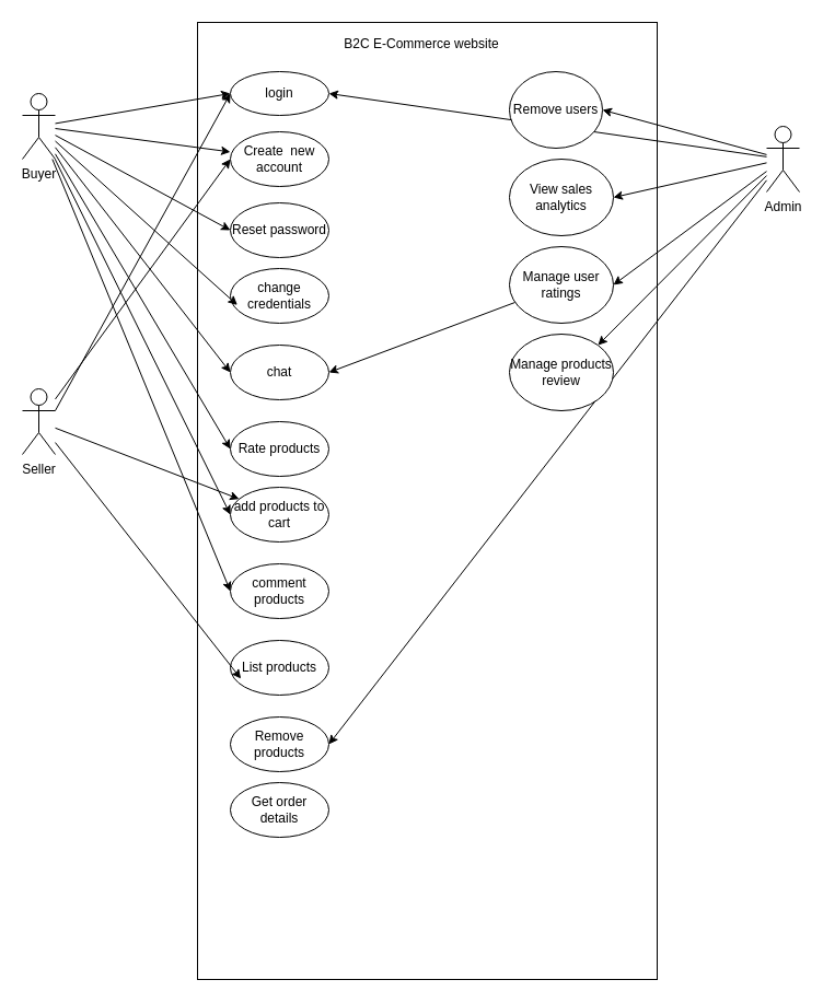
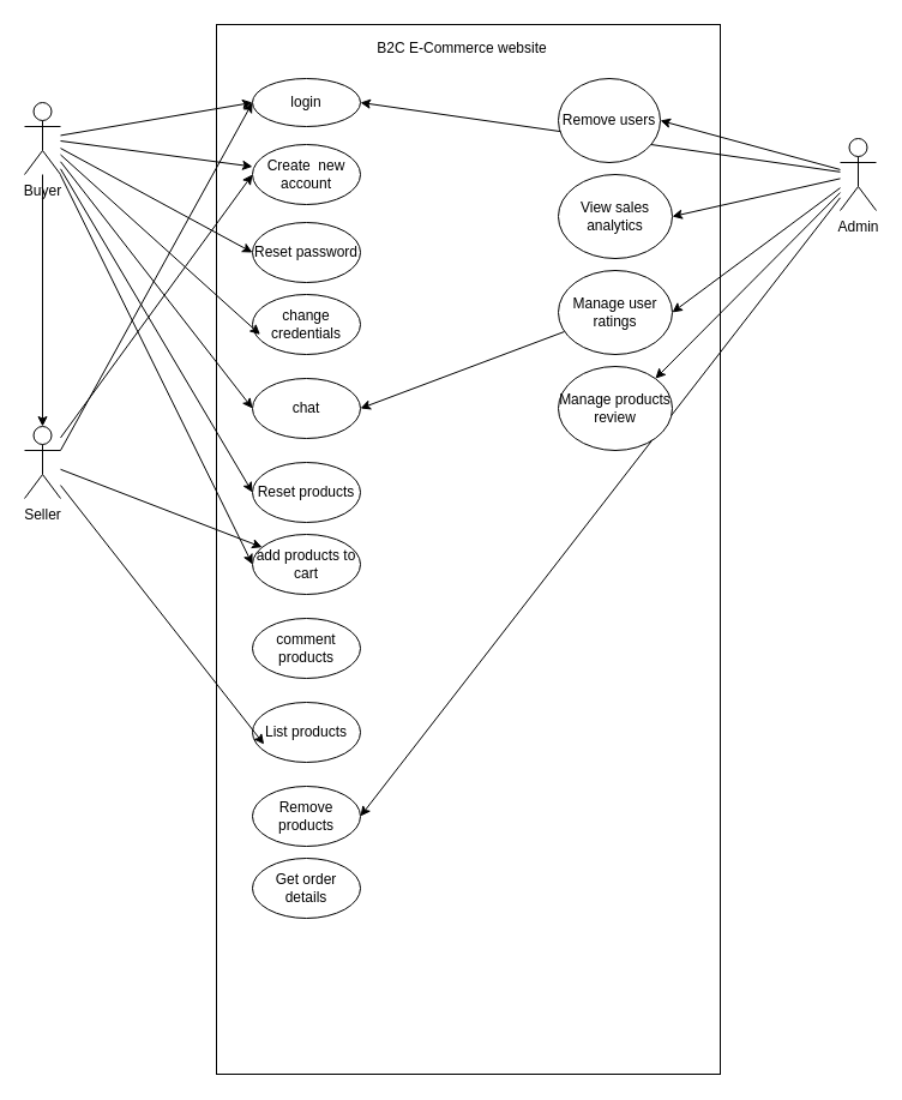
  <mxCell id="0" />
  <mxCell id="1" parent="0" />
  <mxCell id="2" value="" style="rounded=0;whiteSpace=wrap;html=1;" parent="1" vertex="1"><mxGeometry x="180" y="20" width="420" height="875" as="geometry" /></mxCell>
  <mxCell id="3" style="rounded=0;orthogonalLoop=1;jettySize=auto;html=1;entryX=0;entryY=0.5;entryDx=0;entryDy=0;" parent="1" source="9" target="20" edge="1"><mxGeometry relative="1" as="geometry" /></mxCell>
  <mxCell id="4" style="rounded=0;orthogonalLoop=1;jettySize=auto;html=1;entryX=0;entryY=0.5;entryDx=0;entryDy=0;" parent="1" source="9" target="25" edge="1"><mxGeometry relative="1" as="geometry" /></mxCell>
  <mxCell id="5" style="edgeStyle=none;rounded=0;orthogonalLoop=1;jettySize=auto;html=1;entryX=0;entryY=0.5;entryDx=0;entryDy=0;" parent="1" source="9" target="23" edge="1"><mxGeometry relative="1" as="geometry" /></mxCell>
  <mxCell id="6" style="edgeStyle=none;rounded=0;orthogonalLoop=1;jettySize=auto;html=1;entryX=0;entryY=0.5;entryDx=0;entryDy=0;" parent="1" source="9" target="29" edge="1"><mxGeometry relative="1" as="geometry" /></mxCell>
  <mxCell id="7" style="edgeStyle=none;rounded=0;orthogonalLoop=1;jettySize=auto;html=1;entryX=0;entryY=0.5;entryDx=0;entryDy=0;" parent="1" source="9" target="24" edge="1"><mxGeometry relative="1" as="geometry" /></mxCell>
- <mxCell id="8" style="edgeStyle=none;rounded=0;orthogonalLoop=1;jettySize=auto;html=1;entryX=0;entryY=0.5;entryDx=0;entryDy=0;" parent="1" source="9" target="22" edge="1"><mxGeometry relative="1" as="geometry" /></mxCell>
+ <mxCell id="8" style="edgeStyle=none;rounded=0;orthogonalLoop=1;jettySize=auto;html=1;" parent="1" source="9" target="12" edge="1"><mxGeometry relative="1" as="geometry" /></mxCell>
  <mxCell id="9" value="Buyer" style="shape=umlActor;verticalLabelPosition=bottom;verticalAlign=top;html=1;outlineConnect=0;" parent="1" vertex="1"><mxGeometry x="20" y="85" width="30" height="60" as="geometry" /></mxCell>
  <mxCell id="10" style="edgeStyle=none;rounded=0;orthogonalLoop=1;jettySize=auto;html=1;exitX=1;exitY=0.333;exitDx=0;exitDy=0;exitPerimeter=0;" parent="1" source="12" edge="1"><mxGeometry relative="1" as="geometry"><mxPoint x="210" y="85" as="targetPoint" /></mxGeometry></mxCell>
  <mxCell id="11" style="edgeStyle=none;rounded=0;orthogonalLoop=1;jettySize=auto;html=1;entryX=0;entryY=0.5;entryDx=0;entryDy=0;" parent="1" source="12" target="21" edge="1"><mxGeometry relative="1" as="geometry" /></mxCell>
  <mxCell id="12" value="Seller" style="shape=umlActor;verticalLabelPosition=bottom;verticalAlign=top;html=1;outlineConnect=0;" parent="1" vertex="1"><mxGeometry x="20" y="355" width="30" height="60" as="geometry" /></mxCell>
  <mxCell id="13" style="edgeStyle=none;rounded=0;orthogonalLoop=1;jettySize=auto;html=1;entryX=1;entryY=0.5;entryDx=0;entryDy=0;" parent="1" source="19" target="20" edge="1"><mxGeometry relative="1" as="geometry" /></mxCell>
  <mxCell id="14" style="rounded=0;orthogonalLoop=1;jettySize=auto;html=1;entryX=1;entryY=0.5;entryDx=0;entryDy=0;" edge="1" parent="1" source="40" target="29"><mxGeometry relative="1" as="geometry" /></mxCell>
  <mxCell id="15" style="edgeStyle=none;rounded=0;orthogonalLoop=1;jettySize=auto;html=1;entryX=1;entryY=0.5;entryDx=0;entryDy=0;" edge="1" parent="1" source="19" target="30"><mxGeometry relative="1" as="geometry" /></mxCell>
  <mxCell id="16" style="edgeStyle=none;rounded=0;orthogonalLoop=1;jettySize=auto;html=1;entryX=1;entryY=0.5;entryDx=0;entryDy=0;" edge="1" parent="1" source="19" target="37"><mxGeometry relative="1" as="geometry" /></mxCell>
  <mxCell id="17" style="edgeStyle=none;rounded=0;orthogonalLoop=1;jettySize=auto;html=1;entryX=1;entryY=0;entryDx=0;entryDy=0;" edge="1" parent="1" source="19" target="38"><mxGeometry relative="1" as="geometry" /></mxCell>
  <mxCell id="18" style="edgeStyle=none;rounded=0;orthogonalLoop=1;jettySize=auto;html=1;entryX=1;entryY=0.5;entryDx=0;entryDy=0;" edge="1" parent="1" source="19" target="36"><mxGeometry relative="1" as="geometry" /></mxCell>
  <mxCell id="19" value="Admin" style="shape=umlActor;verticalLabelPosition=bottom;verticalAlign=top;html=1;outlineConnect=0;" parent="1" vertex="1"><mxGeometry x="700" y="115" width="30" height="60" as="geometry" /></mxCell>
  <mxCell id="20" value="login" style="ellipse;whiteSpace=wrap;html=1;" parent="1" vertex="1"><mxGeometry x="210" y="65" width="90" height="40" as="geometry" /></mxCell>
  <mxCell id="21" value="Create&amp;nbsp; new account" style="ellipse;whiteSpace=wrap;html=1;" parent="1" vertex="1"><mxGeometry x="210" y="120" width="90" height="50" as="geometry" /></mxCell>
  <mxCell id="22" value="comment products" style="ellipse;whiteSpace=wrap;html=1;" parent="1" vertex="1"><mxGeometry x="210" y="515" width="90" height="50" as="geometry" /></mxCell>
- <mxCell id="23" value="Rate products" style="ellipse;whiteSpace=wrap;html=1;" parent="1" vertex="1"><mxGeometry x="210" y="385" width="90" height="50" as="geometry" /></mxCell>
+ <mxCell id="23" value="Reset products" style="ellipse;whiteSpace=wrap;html=1;" parent="1" vertex="1"><mxGeometry x="210" y="385" width="90" height="50" as="geometry" /></mxCell>
  <mxCell id="24" value="add products to cart" style="ellipse;whiteSpace=wrap;html=1;" parent="1" vertex="1"><mxGeometry x="210" y="445" width="90" height="50" as="geometry" /></mxCell>
  <mxCell id="25" value="Reset password" style="ellipse;whiteSpace=wrap;html=1;" parent="1" vertex="1"><mxGeometry x="210" y="185" width="90" height="50" as="geometry" /></mxCell>
  <mxCell id="26" value="change credentials" style="ellipse;whiteSpace=wrap;html=1;" parent="1" vertex="1"><mxGeometry x="210" y="245" width="90" height="50" as="geometry" /></mxCell>
  <mxCell id="27" value="B2C E-Commerce website" style="text;html=1;align=center;verticalAlign=middle;whiteSpace=wrap;rounded=0;" parent="1" vertex="1"><mxGeometry x="305" y="25" width="160" height="30" as="geometry" /></mxCell>
  <mxCell id="28" value="List products" style="ellipse;whiteSpace=wrap;html=1;" parent="1" vertex="1"><mxGeometry x="210" y="585" width="90" height="50" as="geometry" /></mxCell>
  <mxCell id="29" value="chat" style="ellipse;whiteSpace=wrap;html=1;" parent="1" vertex="1"><mxGeometry x="210" y="315" width="90" height="50" as="geometry" /></mxCell>
  <mxCell id="30" value="Remove products" style="ellipse;whiteSpace=wrap;html=1;" parent="1" vertex="1"><mxGeometry x="210" y="655" width="90" height="50" as="geometry" /></mxCell>
  <mxCell id="31" value="Get order details" style="ellipse;whiteSpace=wrap;html=1;" parent="1" vertex="1"><mxGeometry x="210" y="715" width="90" height="50" as="geometry" /></mxCell>
  <mxCell id="32" style="rounded=0;orthogonalLoop=1;jettySize=auto;html=1;entryX=0;entryY=0.368;entryDx=0;entryDy=0;entryPerimeter=0;" parent="1" source="9" target="21" edge="1"><mxGeometry relative="1" as="geometry" /></mxCell>
  <mxCell id="33" style="edgeStyle=none;rounded=0;orthogonalLoop=1;jettySize=auto;html=1;entryX=0.071;entryY=0.668;entryDx=0;entryDy=0;entryPerimeter=0;" parent="1" source="9" target="26" edge="1"><mxGeometry relative="1" as="geometry" /></mxCell>
  <mxCell id="34" style="edgeStyle=none;rounded=0;orthogonalLoop=1;jettySize=auto;html=1;entryX=0.107;entryY=0.7;entryDx=0;entryDy=0;entryPerimeter=0;" parent="1" source="12" target="28" edge="1"><mxGeometry relative="1" as="geometry" /></mxCell>
  <mxCell id="35" style="edgeStyle=none;rounded=0;orthogonalLoop=1;jettySize=auto;html=1;" parent="1" source="12" target="24" edge="1"><mxGeometry relative="1" as="geometry" /></mxCell>
  <mxCell id="36" value="Remove users" style="ellipse;whiteSpace=wrap;html=1;" vertex="1" parent="1"><mxGeometry x="465" y="65" width="85" height="70" as="geometry" /></mxCell>
  <mxCell id="37" value="View sales analytics" style="ellipse;whiteSpace=wrap;html=1;" vertex="1" parent="1"><mxGeometry x="465" y="145" width="95" height="70" as="geometry" /></mxCell>
  <mxCell id="38" value="Manage products review" style="ellipse;whiteSpace=wrap;html=1;" vertex="1" parent="1"><mxGeometry x="465" y="305" width="95" height="70" as="geometry" /></mxCell>
  <mxCell id="39" value="" style="rounded=0;orthogonalLoop=1;jettySize=auto;html=1;entryX=1;entryY=0.5;entryDx=0;entryDy=0;" edge="1" parent="1" source="19" target="40"><mxGeometry relative="1" as="geometry"><mxPoint x="700" y="152" as="sourcePoint" /><mxPoint x="300" y="340" as="targetPoint" /></mxGeometry></mxCell>
  <mxCell id="40" value="Manage user ratings" style="ellipse;whiteSpace=wrap;html=1;" vertex="1" parent="1"><mxGeometry x="465" y="225" width="95" height="70" as="geometry" /></mxCell>
